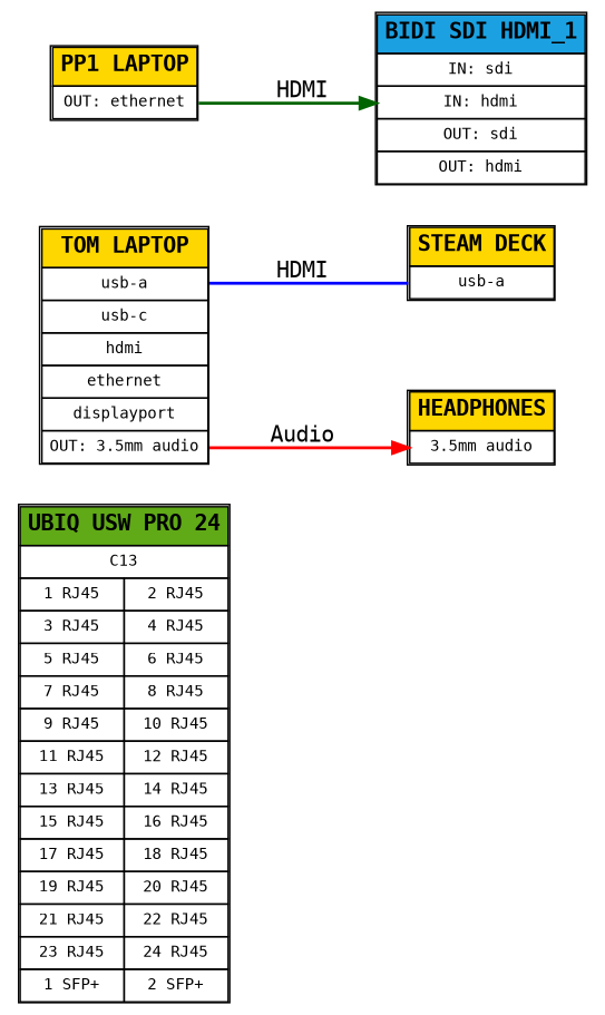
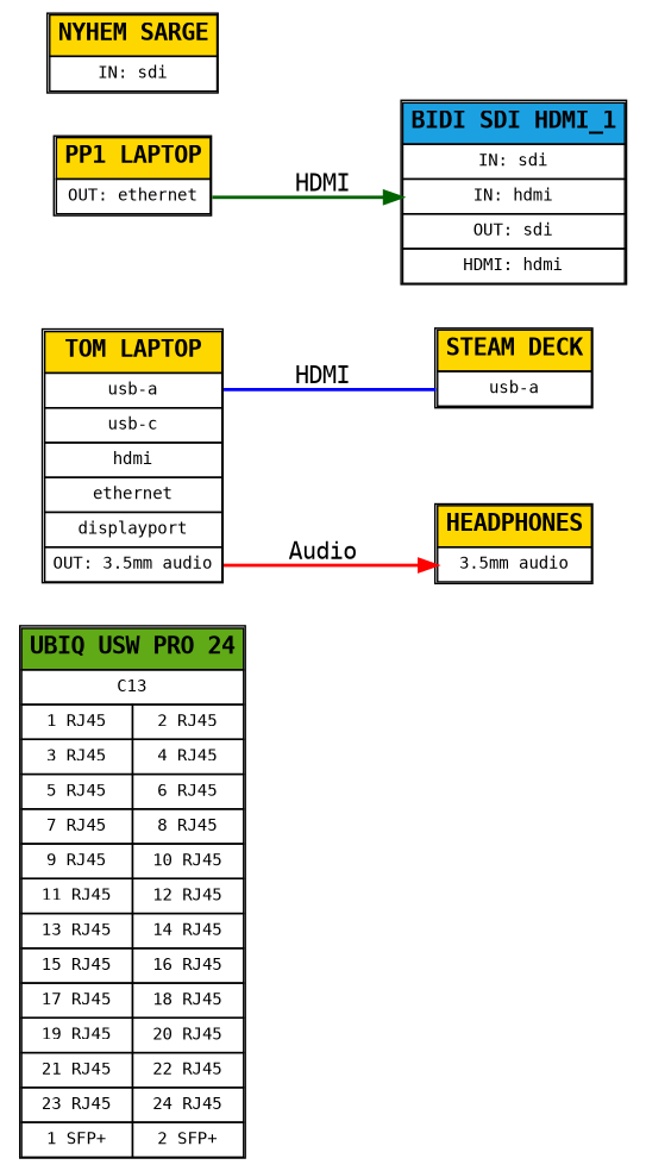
  digraph {
    rankdir=LR
    node [fontname=monospace shape=plaintext]
    edge [fontname=monospace penwidth=2]
    n1 [label=<         <table border="1" cellborder="1" cellspacing="0" cellpadding="4">         <tr><td bgcolor="#60A917" colspan="2"><font point-size="14"><b>UBIQ USW PRO 24</b></font></td></tr>         <tr><td port="C13" colspan="2"><font point-size="10">C13</font></td></tr>         <tr>             <td port="rj45_1"><font point-size="10">1 RJ45</font></td>             <td port="rj45_2"><font point-size="10">2 RJ45</font></td>         </tr>         <tr>             <td port="rj45_3"><font point-size="10">3 RJ45</font></td>             <td port="rj45_4"><font point-size="10">4 RJ45</font></td>         </tr>         <tr>             <td port="rj45_5"><font point-size="10">5 RJ45</font></td>             <td port="rj45_6"><font point-size="10">6 RJ45</font></td>         </tr>         <tr>             <td port="rj45_7"><font point-size="10">7 RJ45</font></td>             <td port="rj45_8"><font point-size="10">8 RJ45</font></td>         </tr>         <tr>             <td port="rj45_9"><font point-size="10">9 RJ45</font></td>             <td port="rj45_10"><font point-size="10">10 RJ45</font></td>         </tr>         <tr>             <td port="rj45_11"><font point-size="10">11 RJ45</font></td>             <td port="rj45_12"><font point-size="10">12 RJ45</font></td>         </tr>         <tr>             <td port="rj45_13"><font point-size="10">13 RJ45</font></td>             <td port="rj45_14"><font point-size="10">14 RJ45</font></td>         </tr>         <tr>             <td port="rj45_15"><font point-size="10">15 RJ45</font></td>             <td port="rj45_16"><font point-size="10">16 RJ45</font></td>         </tr>         <tr>             <td port="rj45_17"><font point-size="10">17 RJ45</font></td>             <td port="rj45_18"><font point-size="10">18 RJ45</font></td>         </tr>         <tr>             <td port="rj45_19"><font point-size="10">19 RJ45</font></td>             <td port="rj45_20"><font point-size="10">20 RJ45</font></td>         </tr>         <tr>             <td port="rj45_21"><font point-size="10">21 RJ45</font></td>             <td port="rj45_22"><font point-size="10">22 RJ45</font></td>         </tr>         <tr>             <td port="rj45_23"><font point-size="10">23 RJ45</font></td>             <td port="rj45_24"><font point-size="10">24 RJ45</font></td>         </tr>         <tr>             <td port="sfp+_1"><font point-size="10">1 SFP+</font></td>             <td port="sfp+_2"><font point-size="10">2 SFP+</font></td>         </tr>         </table>         >]
    n2 [label=<         <table border="1" cellborder="1" cellspacing="0" cellpadding="4">         <tr><td bgcolor="#FFD700" colspan="2"><font point-size="14"><b>STEAM DECK</b></font></td></tr>         <tr><td port="usb_a" colspan="2"><font point-size="10">usb-a</font></td></tr>         </table>         >]
    n3 [label=<         <table border="1" cellborder="1" cellspacing="0" cellpadding="4">         <tr><td bgcolor="#FFD700" colspan="3"><font point-size="14"><b>TOM LAPTOP</b></font></td></tr>         <tr><td port="usb_a" colspan="3"><font point-size="10">usb-a</font></td></tr>         <tr><td port="usb_c" colspan="3"><font point-size="10">usb-c</font></td></tr>         <tr><td port="hdmi" colspan="3"><font point-size="10">hdmi</font></td></tr>         <tr><td port="ethernet" colspan="3"><font point-size="10">ethernet</font></td></tr>         <tr><td port="displayport" colspan="3"><font point-size="10">displayport</font></td></tr>         <tr><td port="port_3_5mm_audio" colspan="3"><font point-size="10">OUT: 3.5mm audio</font></td></tr>         </table>         >]
    n4 [label=<         <table border="1" cellborder="1" cellspacing="0" cellpadding="4">         <tr><td bgcolor="#FFD700" colspan="3"><font point-size="14"><b>HEADPHONES</b></font></td></tr>         <tr><td port="port_3_5mm_audio" colspan="3"><font point-size="10">3.5mm audio</font></td></tr>         </table>         >]
    n5 [label=<         <table border="1" cellborder="1" cellspacing="0" cellpadding="4">         <tr><td bgcolor="#FFD700" colspan="2"><font point-size="14"><b>PP1 LAPTOP</b></font></td></tr>         <tr><td port="hdmi" colspan="2"><font point-size="10">OUT: ethernet</font></td></tr>         </table>         >]
-   n6 [label=<         <table border="1" cellborder="1" cellspacing="0" cellpadding="4">         <tr><td bgcolor="#1BA1E2" colspan="2"><font point-size="14"><b>BIDI SDI HDMI_1</b></font></td></tr>         <tr><td port="sdi" colspan="2"><font point-size="10">IN: sdi</font></td></tr>         <tr><td port="hdmi" colspan="2"><font point-size="10">IN: hdmi</font></td></tr>         <tr><td port="sdi" colspan="2"><font point-size="10">OUT: sdi</font></td></tr>         <tr><td port="hdmi" colspan="2"><font point-size="10">OUT: hdmi</font></td></tr>         </table>         >]
+   n6 [label=<         <table border="1" cellborder="1" cellspacing="0" cellpadding="4">         <tr><td bgcolor="#1BA1E2" colspan="2"><font point-size="14"><b>BIDI SDI HDMI_1</b></font></td></tr>         <tr><td port="sdi" colspan="2"><font point-size="10">IN: sdi</font></td></tr>         <tr><td port="hdmi" colspan="2"><font point-size="10">IN: hdmi</font></td></tr>         <tr><td port="sdi" colspan="2"><font point-size="10">OUT: sdi</font></td></tr>         <tr><td port="hdmi" colspan="2"><font point-size="10">HDMI: hdmi</font></td></tr>         </table>         >]
+   n7 [label=<         <table border="1" cellborder="1" cellspacing="0" cellpadding="4">         <tr><td bgcolor="#FFD700" colspan="2"><font point-size="14"><b>NYHEM SARGE</b></font></td></tr>         <tr><td port="sdi" colspan="2"><font point-size="10">IN: sdi</font></td></tr>         </table>         >]
    n3 -> n2 [color=blue dir=none headport=usb_a label=HDMI tailport=usb_a]
    n3 -> n4 [color=red headport=port_3_5mm_audio label=Audio tailport=port_3_5mm_audio]
    n5 -> n6 [color=darkgreen headport=hdmi label=HDMI tailport=hdmi]
  }
